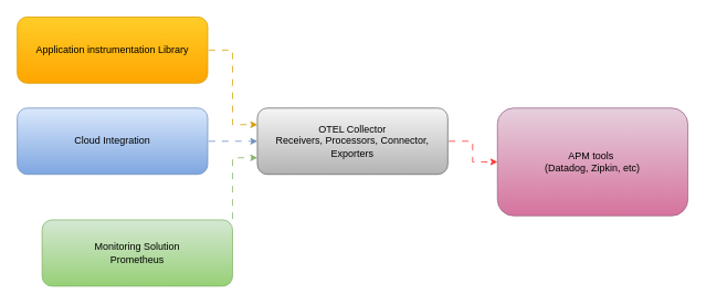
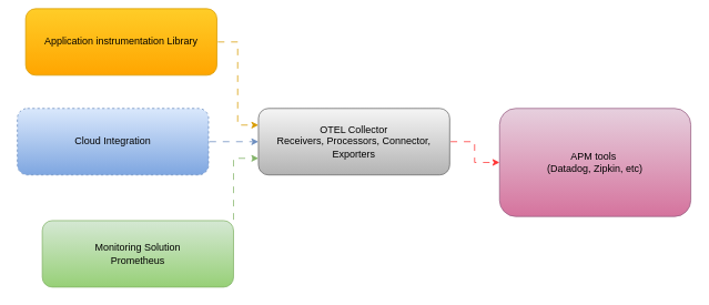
  <mxCell id="0" />
  <mxCell id="1" parent="0" />
  <mxCell id="2" style="edgeStyle=orthogonalEdgeStyle;rounded=0;orthogonalLoop=1;jettySize=auto;html=1;exitX=1;exitY=0.5;exitDx=0;exitDy=0;entryX=0;entryY=0.25;entryDx=0;entryDy=0;flowAnimation=1;fillColor=#ffcd28;gradientColor=#ffa500;strokeColor=#d79b00;" edge="1" parent="1" source="3" target="9"><mxGeometry relative="1" as="geometry" /></mxCell>
- <mxCell id="3" value="Application instrumentation Library" style="rounded=1;whiteSpace=wrap;html=1;fillColor=#ffcd28;gradientColor=#ffa500;strokeColor=#d79b00;" vertex="1" parent="1"><mxGeometry x="20" y="20" width="230" height="80" as="geometry" /></mxCell>
+ <mxCell id="3" value="Application instrumentation Library" style="rounded=1;whiteSpace=wrap;html=1;fillColor=#ffcd28;gradientColor=#ffa500;strokeColor=#d79b00;" vertex="1" parent="1"><mxGeometry x="30" y="10" width="230" height="80" as="geometry" /></mxCell>
  <mxCell id="4" style="edgeStyle=orthogonalEdgeStyle;rounded=0;orthogonalLoop=1;jettySize=auto;html=1;entryX=0;entryY=0.5;entryDx=0;entryDy=0;flowAnimation=1;fillColor=#dae8fc;gradientColor=#7ea6e0;strokeColor=#6c8ebf;" edge="1" parent="1" source="5" target="9"><mxGeometry relative="1" as="geometry" /></mxCell>
- <mxCell id="5" value="Cloud Integration" style="rounded=1;whiteSpace=wrap;html=1;fillColor=#dae8fc;gradientColor=#7ea6e0;strokeColor=#6c8ebf;" vertex="1" parent="1"><mxGeometry x="20" y="130" width="230" height="80" as="geometry" /></mxCell>
+ <mxCell id="5" value="Cloud Integration" style="rounded=1;whiteSpace=wrap;html=1;fillColor=#dae8fc;gradientColor=#7ea6e0;strokeColor=#6c8ebf;dashed=1;" vertex="1" parent="1"><mxGeometry x="20" y="130" width="230" height="80" as="geometry" /></mxCell>
  <mxCell id="6" style="edgeStyle=orthogonalEdgeStyle;rounded=0;orthogonalLoop=1;jettySize=auto;html=1;entryX=0;entryY=0.75;entryDx=0;entryDy=0;flowAnimation=1;fillColor=#d5e8d4;gradientColor=#97d077;strokeColor=#82b366;" edge="1" parent="1" source="7" target="9"><mxGeometry relative="1" as="geometry"><Array as="points"><mxPoint x="280" y="290" /><mxPoint x="280" y="190" /></Array></mxGeometry></mxCell>
  <mxCell id="7" value="Monitoring Solution&lt;div&gt;Prometheus&lt;/div&gt;" style="rounded=1;whiteSpace=wrap;html=1;fillColor=#d5e8d4;gradientColor=#97d077;strokeColor=#82b366;" vertex="1" parent="1"><mxGeometry x="50" y="265" width="230" height="80" as="geometry" /></mxCell>
  <mxCell id="8" style="edgeStyle=orthogonalEdgeStyle;rounded=0;orthogonalLoop=1;jettySize=auto;html=1;exitX=1;exitY=0.5;exitDx=0;exitDy=0;entryX=0;entryY=0.5;entryDx=0;entryDy=0;flowAnimation=1;strokeColor=#FF3333;" edge="1" parent="1" source="9" target="10"><mxGeometry relative="1" as="geometry" /></mxCell>
  <mxCell id="9" value="OTEL Collector&lt;div&gt;Receivers, Processors, Connector, Exporters&lt;/div&gt;" style="rounded=1;whiteSpace=wrap;html=1;fillColor=#f5f5f5;gradientColor=#b3b3b3;strokeColor=#666666;" vertex="1" parent="1"><mxGeometry x="310" y="130" width="230" height="80" as="geometry" /></mxCell>
  <mxCell id="10" value="APM tools&amp;nbsp;&lt;div&gt;(Datadog, Zipkin, etc)&lt;/div&gt;" style="rounded=1;whiteSpace=wrap;html=1;fillColor=#e6d0de;gradientColor=#d5739d;strokeColor=#996185;" vertex="1" parent="1"><mxGeometry x="600" y="130" width="230" height="130" as="geometry" /></mxCell>
